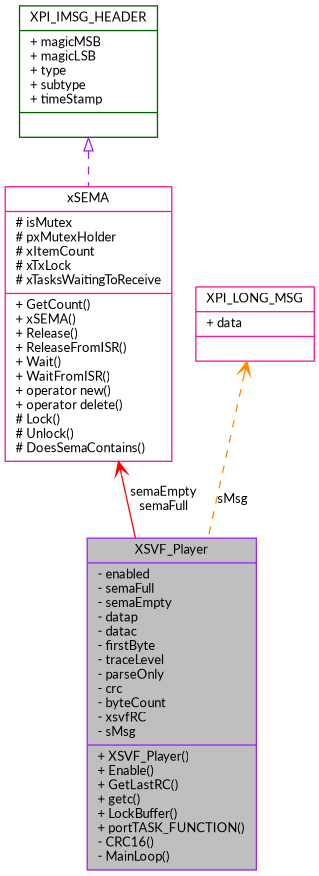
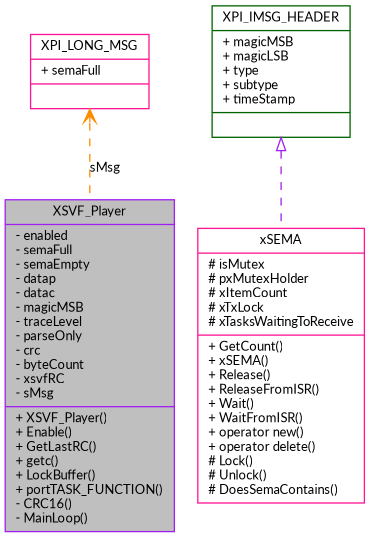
  digraph {
    fontname=Lato
    node [color=deeppink fontname=Lato fontsize=10 shape=record]
    edge [arrowtail=open dir=back fontname=Lato fontsize=10 labelfontname=FreeSans labelfontsize=10 style=dashed]
-   n1 [color=purple fillcolor=grey75 fontcolor=black height=0.2 label="{XSVF_Player\n|- enabled\l- semaFull\l- semaEmpty\l- datap\l- datac\l- firstByte\l- traceLevel\l- parseOnly\l- crc\l- byteCount\l- xsvfRC\l- sMsg\l|+ XSVF_Player()\l+ Enable()\l+ GetLastRC()\l+ getc()\l+ LockBuffer()\l+ portTASK_FUNCTION()\l- CRC16()\l- MainLoop()\l}" style=filled width=0.4]
+   n1 [color=purple fillcolor=grey75 fontcolor=black height=0.2 label="{XSVF_Player\n|- enabled\l- semaFull\l- semaEmpty\l- datap\l- datac\l- magicMSB\l- traceLevel\l- parseOnly\l- crc\l- byteCount\l- xsvfRC\l- sMsg\l|+ XSVF_Player()\l+ Enable()\l+ GetLastRC()\l+ getc()\l+ LockBuffer()\l+ portTASK_FUNCTION()\l- CRC16()\l- MainLoop()\l}" style=filled width=0.4]
    n2 [height=0.2 label="{xSEMA\n|# isMutex\l# pxMutexHolder\l# xItemCount\l# xTxLock\l# xTasksWaitingToReceive\l|+ GetCount()\l+ xSEMA()\l+ Release()\l+ ReleaseFromISR()\l+ Wait()\l+ WaitFromISR()\l+ operator new()\l+ operator delete()\l# Lock()\l# Unlock()\l# DoesSemaContains()\l}" width=0.4]
-   n3 [height=0.2 label="{XPI_LONG_MSG\n|+ data\l|}" width=0.4]
+   n3 [height=0.2 label="{XPI_LONG_MSG\n|+ semaFull\l|}" width=0.4]
    n4 [color=darkgreen height=0.2 label="{XPI_IMSG_HEADER\n|+ magicMSB\l+ magicLSB\l+ type\l+ subtype\l+ timeStamp\l|}" width=0.4]
-   n2 -> n1 [color=red label="semaEmpty\nsemaFull" style=solid]
    n3 -> n1 [color=darkorange label=sMsg]
    n4 -> n2 [arrowtail=empty color=purple]
  }
